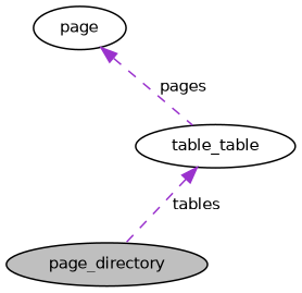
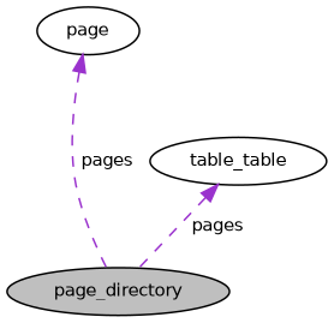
  digraph {
    node [color=black fillcolor=white fontname=Helvetica fontsize=10 shape=ellipse style=filled]
    edge [color=darkorchid3 dir=back fontname=Helvetica fontsize=10 labelfontname=Helvetica labelfontsize=10 style=dashed]
    n1 [fillcolor=grey75 fontcolor=black height=0.2 label=page_directory width=0.4]
    n2 [height=0.2 label=table_table width=0.4]
    n3 [height=0.2 label=page width=0.4]
-   n2 -> n1 [label=" tables"]
-   n3 -> n2 [label=" pages"]
+   n2 -> n1 [label=" pages"]
+   n3 -> n1 [label=" pages"]
  }
